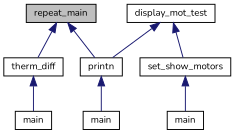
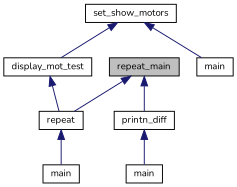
  digraph {
    fontname=Nunito
    rankdir=TB
    node [color=black fillcolor=white fontname=Nunito fontsize=10 shape=record style=filled]
    edge [color=midnightblue dir=back fontname=Nunito fontsize=10 labelfontname=Helvetica labelfontsize=10 style=solid]
    n1 [fillcolor=grey75 fontcolor=black height=0.2 label=repeat_main width=0.4]
-   n2 [height=0.2 label=printn width=0.4]
-   n3 [height=0.2 label=therm_diff width=0.4]
+   n2 [height=0.2 label=repeat width=0.4]
+   n3 [height=0.2 label=printn_diff width=0.4]
    n4 [height=0.2 label=main width=0.4]
    n5 [height=0.2 label=main width=0.4]
    n6 [height=0.2 label=display_mot_test width=0.4]
    n7 [height=0.2 label=set_show_motors width=0.4]
    n8 [height=0.2 label=main width=0.4]
    n1 -> n2
    n1 -> n3
    n2 -> n4
    n3 -> n5
    n6 -> n2
-   n6 -> n7
+   n7 -> n6
    n7 -> n8
  }
